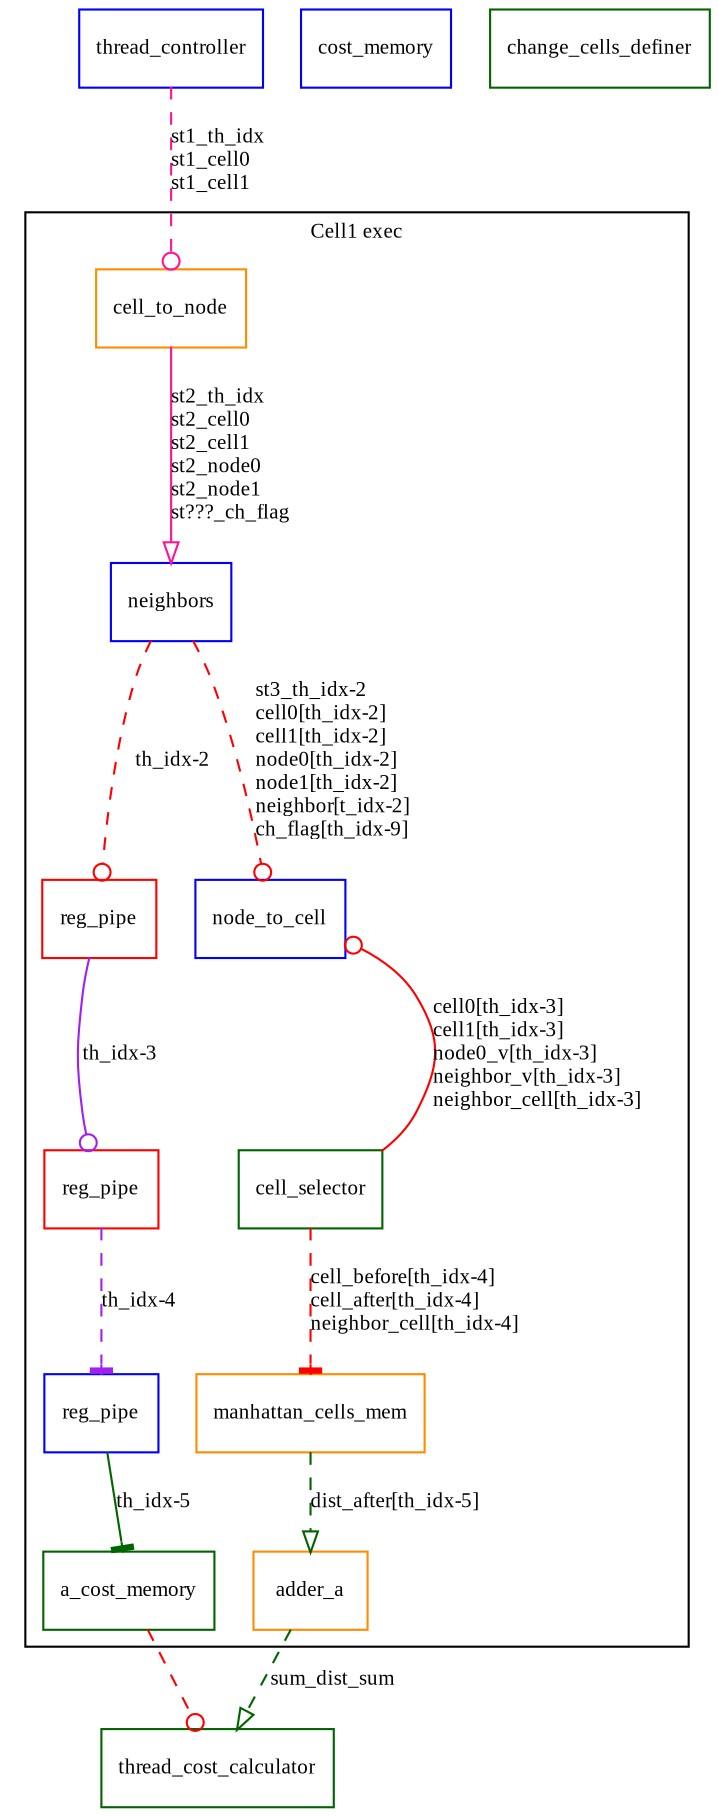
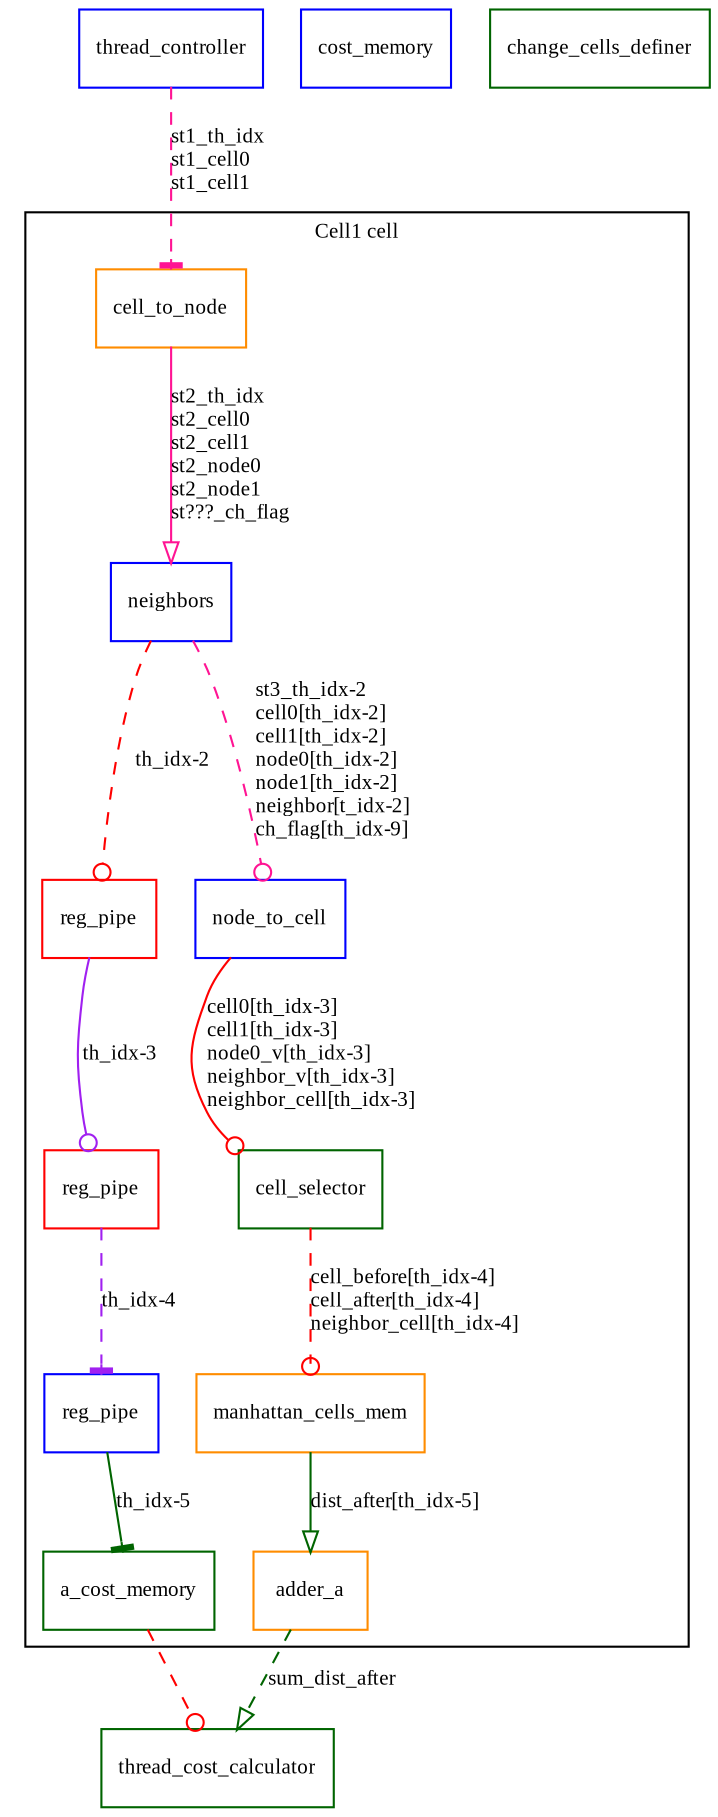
  digraph {
    compound=true
    fontname="Liberation Serif"
    fontsize=10
    node [color=blue fontname="Liberation Serif" fontsize=10 shape=record]
    edge [arrowhead=odot color=red fontname="Liberation Serif" fontsize=10 style=dashed]
    n1 [color=darkorange label=cell_to_node]
    n2 [label=neighbors]
    n3 [color=red label=reg_pipe]
    n4 [label=node_to_cell]
    n5 [color=red label=reg_pipe]
    n6 [label=reg_pipe]
    a_cost_memory [color=darkgreen]
    n8 [color=darkgreen label=cell_selector]
    n9 [color=darkorange label=manhattan_cells_mem]
    n10 [color=darkorange label=adder_a]
    n11 [color=darkgreen label=thread_cost_calculator]
    n12 [label=thread_controller]
    n13 [label=cost_memory]
    n14 [color=darkgreen label=change_cells_definer]
    subgraph cluster_1 {
-     label="Cell1 exec"
+     label="Cell1 cell"
      n1
      n2
      n3
      n4
      n5
      n6
      a_cost_memory
      n8
      n9
      n10
    }
    n1 -> n2 [arrowhead=onormal color=deeppink label="st2_th_idx\lst2_cell0\lst2_cell1\lst2_node0\lst2_node1\lst???_ch_flag\l" style=solid]
    n2 -> n3 [label="th_idx-2"]
-   n2 -> n4 [label="st3_th_idx-2\lcell0[th_idx-2]\lcell1[th_idx-2]\lnode0[th_idx-2]\lnode1[th_idx-2]\lneighbor[t_idx-2]\lch_flag[th_idx-9]\l"]
+   n2 -> n4 [color=deeppink label="st3_th_idx-2\lcell0[th_idx-2]\lcell1[th_idx-2]\lnode0[th_idx-2]\lnode1[th_idx-2]\lneighbor[t_idx-2]\lch_flag[th_idx-9]\l"]
    n3 -> n5 [color=purple label="th_idx-3" style=solid]
-   n8 -> n4 [label="cell0[th_idx-3]\lcell1[th_idx-3]\lnode0_v[th_idx-3]\lneighbor_v[th_idx-3]\lneighbor_cell[th_idx-3]\l" style=solid]
+   n4 -> n8 [label="cell0[th_idx-3]\lcell1[th_idx-3]\lnode0_v[th_idx-3]\lneighbor_v[th_idx-3]\lneighbor_cell[th_idx-3]\l" style=solid]
    n5 -> n6 [arrowhead=tee color=purple label="th_idx-4"]
    n6 -> a_cost_memory [arrowhead=tee color=darkgreen label="th_idx-5" style=solid]
    a_cost_memory -> n11
-   n8 -> n9 [arrowhead=tee label="cell_before[th_idx-4]\lcell_after[th_idx-4]\lneighbor_cell[th_idx-4]\l"]
-   n9 -> n10 [arrowhead=onormal color=darkgreen label="dist_after[th_idx-5]"]
-   n10 -> n11 [arrowhead=onormal color=darkgreen label=sum_dist_sum]
-   n12 -> n1 [color=deeppink label="st1_th_idx\lst1_cell0\lst1_cell1\l"]
+   n8 -> n9 [label="cell_before[th_idx-4]\lcell_after[th_idx-4]\lneighbor_cell[th_idx-4]\l"]
+   n9 -> n10 [arrowhead=onormal color=darkgreen label="dist_after[th_idx-5]" style=solid]
+   n10 -> n11 [arrowhead=onormal color=darkgreen label=sum_dist_after]
+   n12 -> n1 [arrowhead=tee color=deeppink label="st1_th_idx\lst1_cell0\lst1_cell1\l"]
  }
